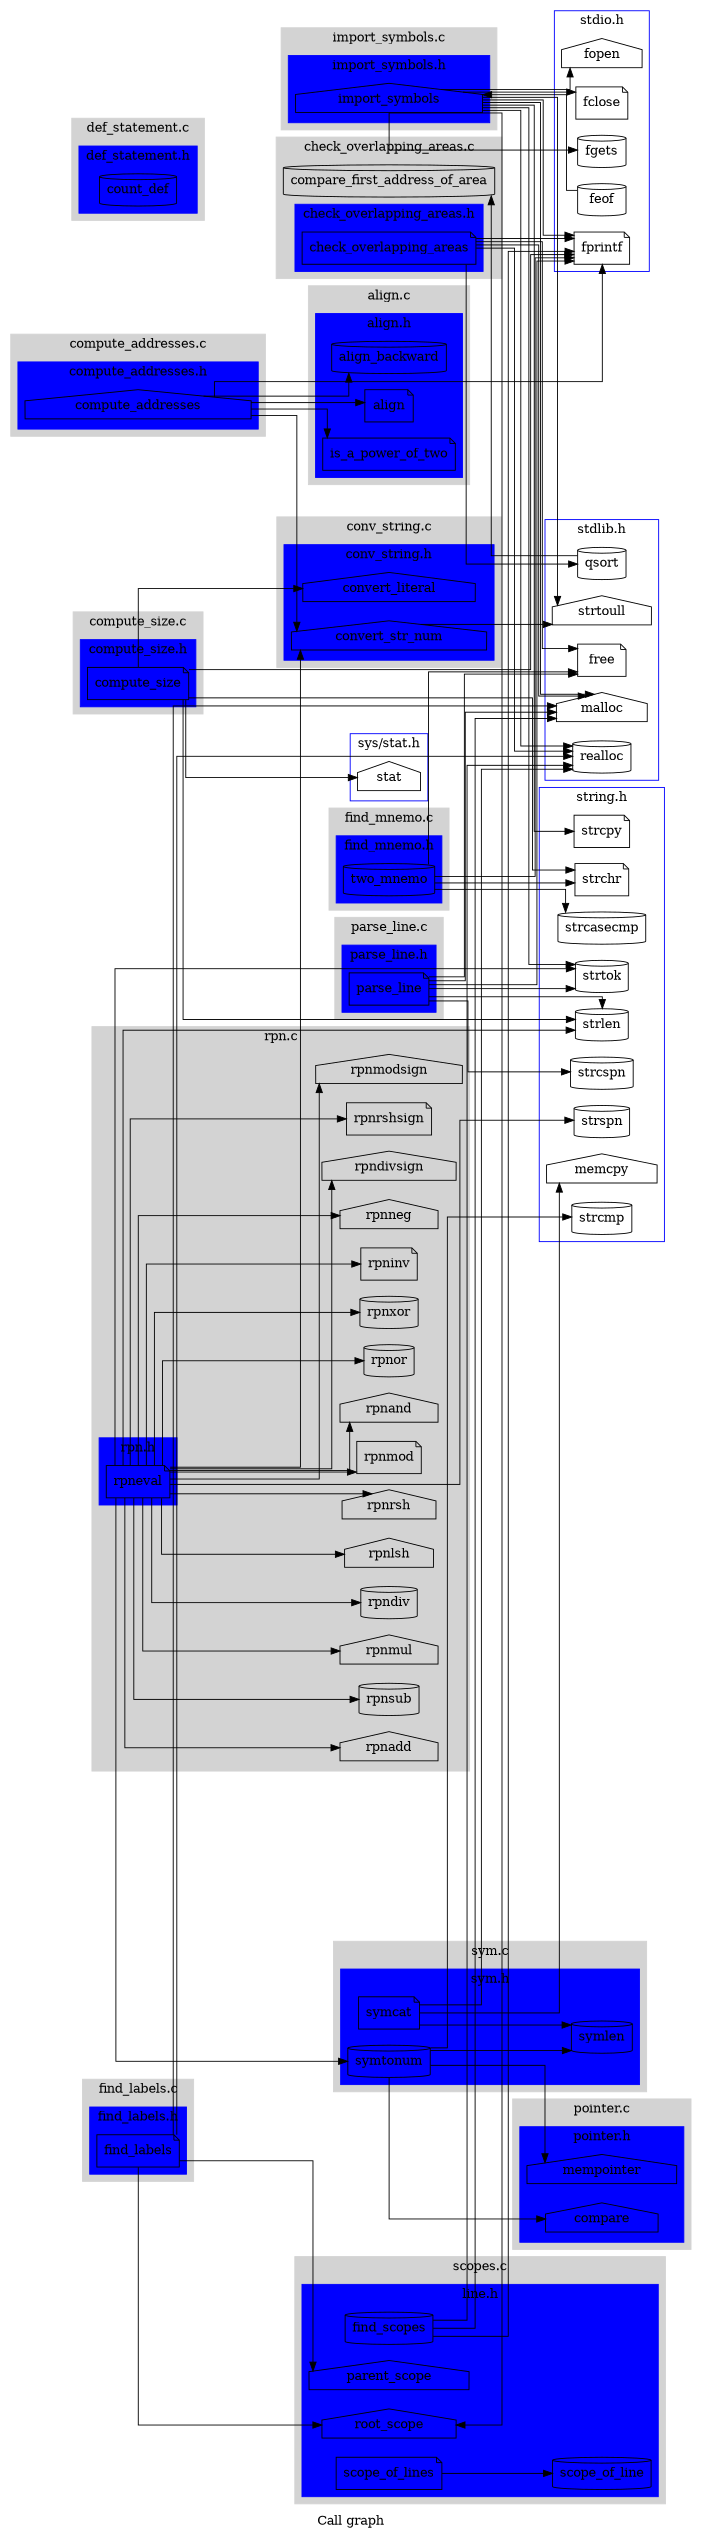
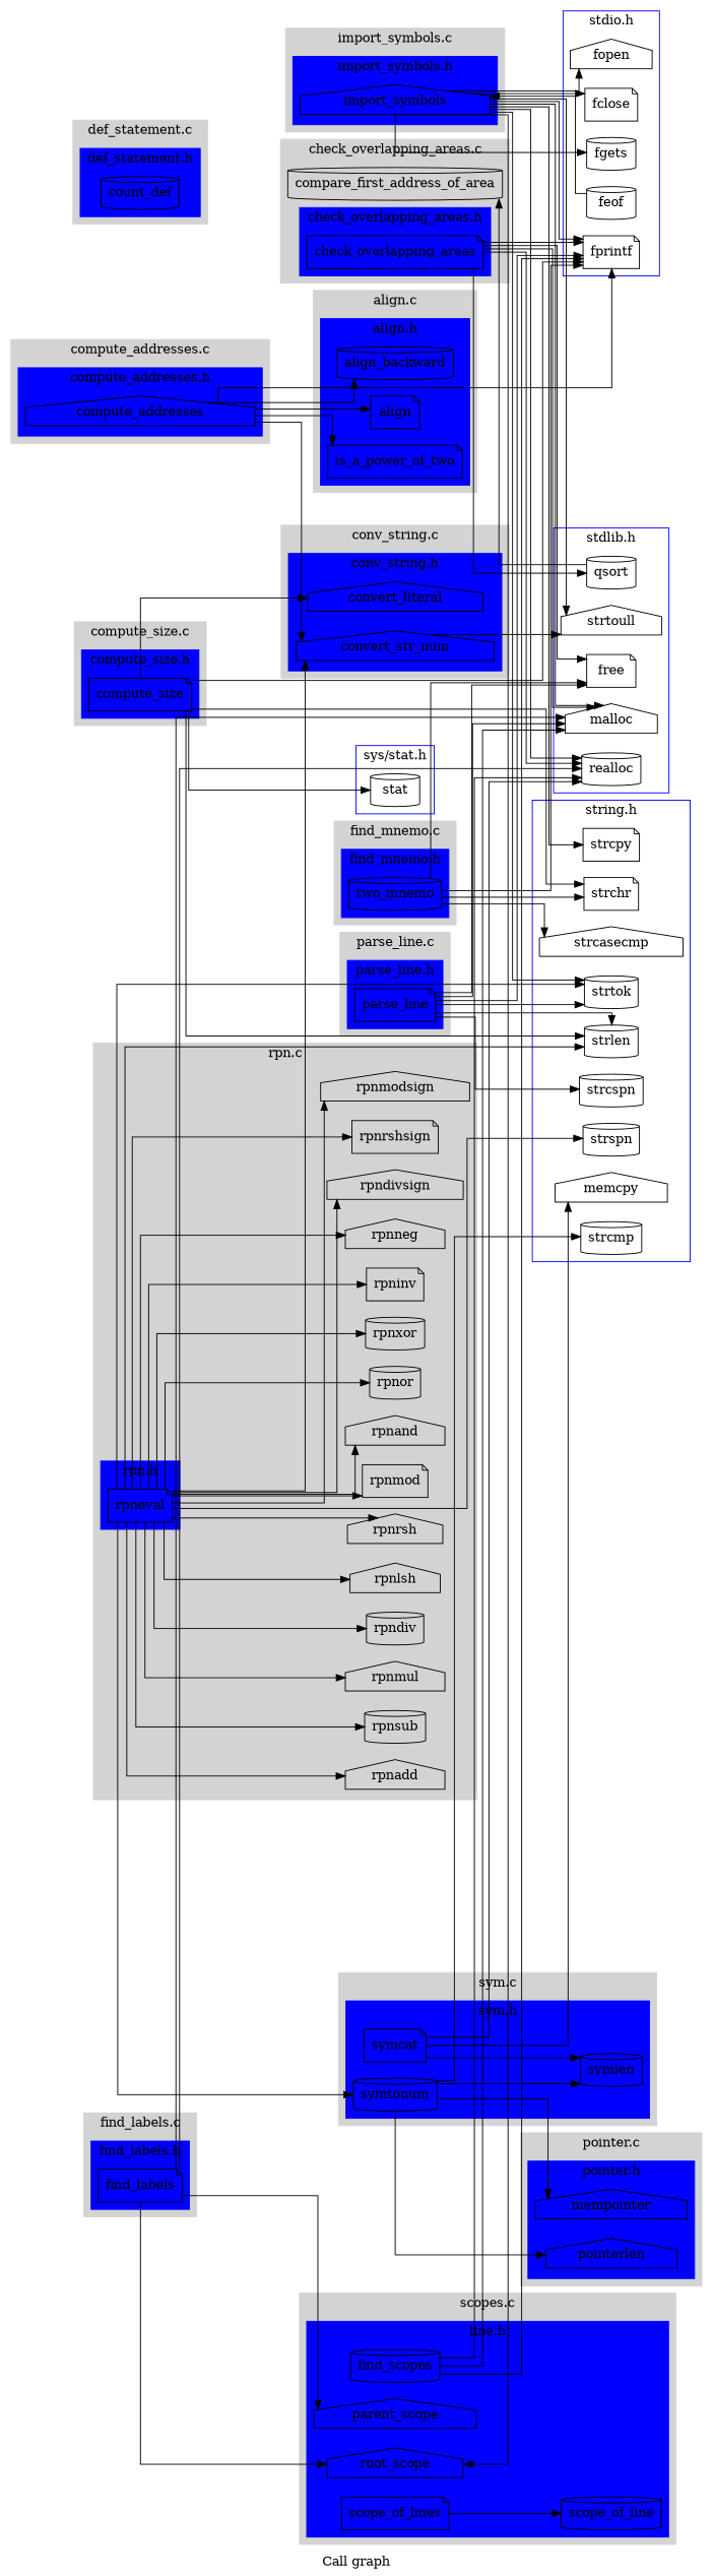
  digraph {
    label="Call graph"
    rankdir=LR
    splines=ortho
    node [shape=house]
    fprintf [shape=note]
    fopen
    fclose [shape=note]
    fgets [shape=cylinder]
    feof [shape=cylinder]
    realloc [shape=cylinder]
    malloc
    free [shape=note]
    strtoull
    qsort [shape=cylinder]
    memcpy
    strcmp [shape=cylinder]
    strtok [shape=cylinder]
    strspn [shape=cylinder]
    strlen [shape=cylinder]
    strcspn [shape=cylinder]
    strcpy [shape=note]
    strchr [shape=note]
-   strcasecmp [shape=cylinder]
-   stat
+   strcasecmp
+   stat [shape=cylinder]
    align_backward [shape=cylinder]
    align [shape=note]
    is_a_power_of_two [shape=note]
    check_overlapping_areas [shape=note]
    compare_first_address_of_area [shape=cylinder]
    compute_addresses
    compute_size [shape=note]
    convert_str_num
    convert_literal
    count_def [shape=cylinder]
    n31 [label=two_mnemo shape=cylinder]
    find_labels [shape=note]
    import_symbols
    parse_line [shape=note]
-   pointerlen [label=compare]
+   pointerlen
    mempointer
    rpneval [shape=note]
    rpnadd
    rpnsub [shape=cylinder]
    rpnmul
    rpndiv [shape=cylinder]
    rpnlsh
    rpnrsh
    rpnmod [shape=note]
    rpnand
    rpnor [shape=cylinder]
    rpnxor [shape=cylinder]
    rpninv [shape=note]
    rpnneg
    rpndivsign
    rpnrshsign [shape=note]
    rpnmodsign
    find_scopes [shape=cylinder]
    root_scope
    parent_scope
    scope_of_lines [shape=note]
    scope_of_line [shape=cylinder]
    symcat [shape=note]
    symtonum [shape=cylinder]
    symlen [shape=cylinder]
    subgraph cluster_1 {
      color=blue
      label="stdio.h"
      fprintf
      fopen
      fclose
      fgets
      feof
    }
    subgraph cluster_2 {
      color=blue
      label="stdlib.h"
      realloc
      malloc
      free
      strtoull
      qsort
    }
    subgraph cluster_3 {
      color=blue
      label="string.h"
      memcpy
      strcmp
      strtok
      strspn
      strlen
      strcspn
      strcpy
      strchr
      strcasecmp
    }
    subgraph cluster_4 {
      color=blue
      label="sys/stat.h"
      stat
    }
    subgraph cluster_5 {
      color=lightgrey
      label="align.c"
      style=filled
      subgraph cluster_6 {
        color=blue
        label="align.h"
        style=filled
        align_backward
        align
        is_a_power_of_two
      }
    }
    subgraph cluster_7 {
      color=lightgrey
      label="check_overlapping_areas.c"
      style=filled
      compare_first_address_of_area
      subgraph cluster_8 {
        color=blue
        label="check_overlapping_areas.h"
        style=filled
        check_overlapping_areas
      }
    }
    subgraph cluster_9 {
      color=lightgrey
      label="compute_addresses.c"
      style=filled
      subgraph cluster_10 {
        color=blue
        label="compute_addresses.h"
        style=filled
        compute_addresses
      }
    }
    subgraph cluster_11 {
      color=lightgrey
      label="compute_size.c"
      style=filled
      subgraph cluster_12 {
        color=blue
        label="compute_size.h"
        style=filled
        compute_size
      }
    }
    subgraph cluster_13 {
      color=lightgrey
      label="conv_string.c"
      style=filled
      subgraph cluster_14 {
        color=blue
        label="conv_string.h"
        style=filled
        convert_str_num
        convert_literal
      }
    }
    subgraph cluster_15 {
      color=lightgrey
      label="def_statement.c"
      style=filled
      subgraph cluster_16 {
        color=blue
        label="def_statement.h"
        style=filled
        count_def
      }
    }
    subgraph cluster_17 {
      color=lightgrey
      label="find_mnemo.c"
      style=filled
      subgraph cluster_18 {
        color=blue
        label="find_mnemo.h"
        style=filled
        n31
      }
    }
    subgraph cluster_19 {
      color=lightgrey
      label="find_labels.c"
      style=filled
      subgraph cluster_20 {
        color=blue
        label="find_labels.h"
        style=filled
        find_labels
      }
    }
    subgraph cluster_21 {
      color=lightgrey
      label="import_symbols.c"
      style=filled
      subgraph cluster_22 {
        color=blue
        label="import_symbols.h"
        style=filled
        import_symbols
      }
    }
    subgraph cluster_23 {
      color=lightgrey
      label="parse_line.c"
      style=filled
      subgraph cluster_24 {
        color=blue
        label="parse_line.h"
        style=filled
        parse_line
      }
    }
    subgraph cluster_25 {
      color=lightgrey
      label="pointer.c"
      style=filled
      subgraph cluster_26 {
        color=blue
        label="pointer.h"
        style=filled
        pointerlen
        mempointer
      }
    }
    subgraph cluster_27 {
      color=lightgrey
      label="rpn.c"
      style=filled
      rpnadd
      rpnsub
      rpnmul
      rpndiv
      rpnlsh
      rpnrsh
      rpnmod
      rpnand
      rpnor
      rpnxor
      rpninv
      rpnneg
      rpndivsign
      rpnrshsign
      rpnmodsign
      subgraph cluster_28 {
        color=blue
        label="rpn.h"
        style=filled
        rpneval
      }
    }
    subgraph cluster_29 {
      color=lightgrey
      label="scopes.c"
      style=filled
      subgraph cluster_30 {
        color=blue
        label="line.h"
        style=filled
        find_scopes
        root_scope
        parent_scope
        scope_of_lines
        scope_of_line
      }
    }
    subgraph cluster_31 {
      color=lightgrey
      label="sym.c"
      style=filled
      subgraph cluster_32 {
        color=blue
        label="sym.h"
        style=filled
        symcat
        symtonum
        symlen
      }
    }
    feof -> import_symbols
    qsort -> compare_first_address_of_area
    check_overlapping_areas -> fprintf
    check_overlapping_areas -> realloc
    check_overlapping_areas -> malloc
    check_overlapping_areas -> free
    check_overlapping_areas -> qsort
    compute_addresses -> fprintf
    compute_addresses -> align_backward
    compute_addresses -> align
    compute_addresses -> is_a_power_of_two
    compute_addresses -> convert_str_num
    compute_size -> fprintf
    compute_size -> strlen
    compute_size -> strchr
    compute_size -> stat
    compute_size -> convert_literal
    convert_str_num -> strtoull
    n31 -> fprintf
    n31 -> free
    n31 -> strchr
    n31 -> strcasecmp
    find_labels -> realloc
    find_labels -> malloc
    find_labels -> root_scope
    find_labels -> parent_scope
    import_symbols -> fprintf
    import_symbols -> fopen
    import_symbols -> fclose
    import_symbols -> fgets
    import_symbols -> realloc
    import_symbols -> malloc
    import_symbols -> strtoull
    import_symbols -> strtok
    import_symbols -> strcpy
    import_symbols -> root_scope
    parse_line -> fprintf
    parse_line -> malloc
    parse_line -> free
    parse_line -> strtok
    parse_line -> strlen
    parse_line -> strcspn
    rpneval -> strtok
    rpneval -> strspn
    rpneval -> strlen
    rpneval -> convert_str_num
    rpneval -> rpnadd
    rpneval -> rpnsub
    rpneval -> rpnmul
    rpneval -> rpndiv
    rpneval -> rpnlsh
    rpneval -> rpnrsh
    rpneval -> rpnmod
    rpneval -> rpnand
    rpneval -> rpnor
    rpneval -> rpnxor
    rpneval -> rpninv
    rpneval -> rpnneg
    rpneval -> rpndivsign
    rpneval -> rpnrshsign
    rpneval -> rpnmodsign
    rpneval -> symtonum
    find_scopes -> fprintf
    find_scopes -> realloc
    find_scopes -> malloc
    scope_of_lines -> scope_of_line
    symcat -> realloc
    symcat -> memcpy
    symcat -> symlen
    symtonum -> strcmp
    symtonum -> pointerlen
    symtonum -> mempointer
    symtonum -> symlen
  }
